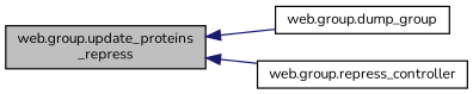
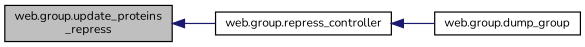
  digraph {
    fontname=Nunito
    rankdir=LR
    node [color=black fillcolor=white fontname=Nunito fontsize=10 shape=record style=filled]
    edge [color=midnightblue dir=back fontname=Nunito fontsize=10 labelfontname=Helvetica labelfontsize=10 style=solid]
    n1 [fillcolor=grey75 fontcolor=black height=0.2 label="web.group.update_proteins\l_repress" width=0.4]
    n2 [height=0.2 label="web.group.dump_group" width=0.4]
    n3 [height=0.2 label="web.group.repress_controller" width=0.4]
-   n1 -> n2
+   n3 -> n2
    n1 -> n3
  }
